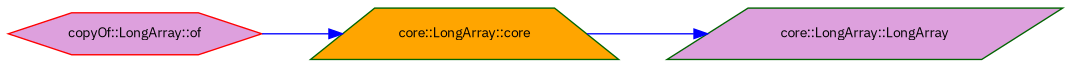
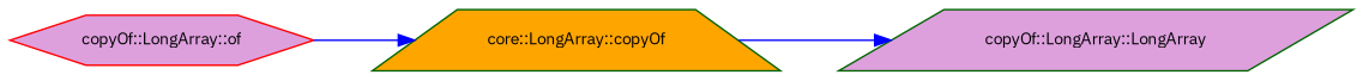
  digraph {
    fontname="IBM Plex Sans"
    rankdir=RL
    node [color=darkgreen fillcolor=plum fontname="IBM Plex Sans" fontsize=10 style=filled]
    edge [color=blue dir=back fontname="IBM Plex Sans" fontsize=10 labelfontname=Helvetica labelfontsize=10 style=solid]
-   n1 [fontcolor=black height=0.2 label="core::LongArray::LongArray" shape=parallelogram width=0.4]
-   n2 [fillcolor=orange height=0.2 label="core::LongArray::core" shape=trapezium width=0.4]
+   n1 [fontcolor=black height=0.2 label="copyOf::LongArray::LongArray" shape=parallelogram width=0.4]
+   n2 [fillcolor=orange height=0.2 label="core::LongArray::copyOf" shape=trapezium width=0.4]
    n3 [color=red height=0.2 label="copyOf::LongArray::of" shape=hexagon width=0.4]
    n1 -> n2
    n2 -> n3
  }
